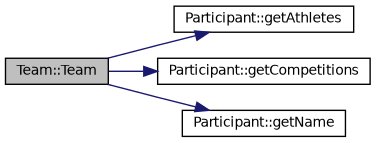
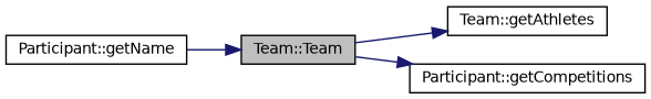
  digraph {
    rankdir=LR
    node [color=black fillcolor=white fontname=Helvetica fontsize=10 shape=record style=filled]
    edge [color=midnightblue fontname=Helvetica fontsize=10 labelfontname=Helvetica labelfontsize=10 style=solid]
    n1 [fillcolor=grey75 fontcolor=black height=0.2 label="Team::Team" width=0.4]
-   n2 [height=0.2 label="Participant::getAthletes" width=0.4]
+   n2 [height=0.2 label="Team::getAthletes" width=0.4]
    n3 [height=0.2 label="Participant::getCompetitions" width=0.4]
    n4 [height=0.2 label="Participant::getName" width=0.4]
    n1 -> n2
    n1 -> n3
-   n1 -> n4
+   n4 -> n1
  }
